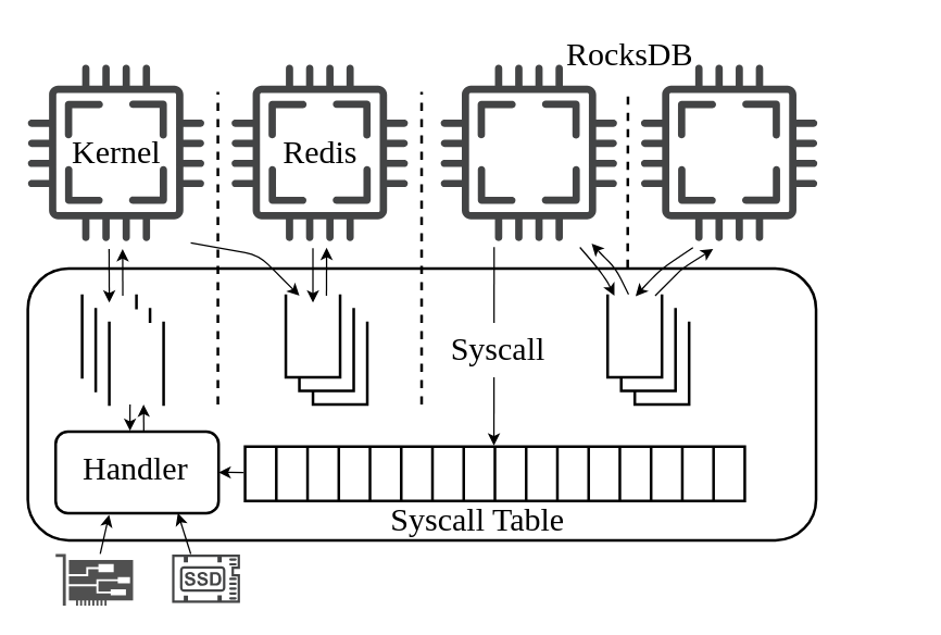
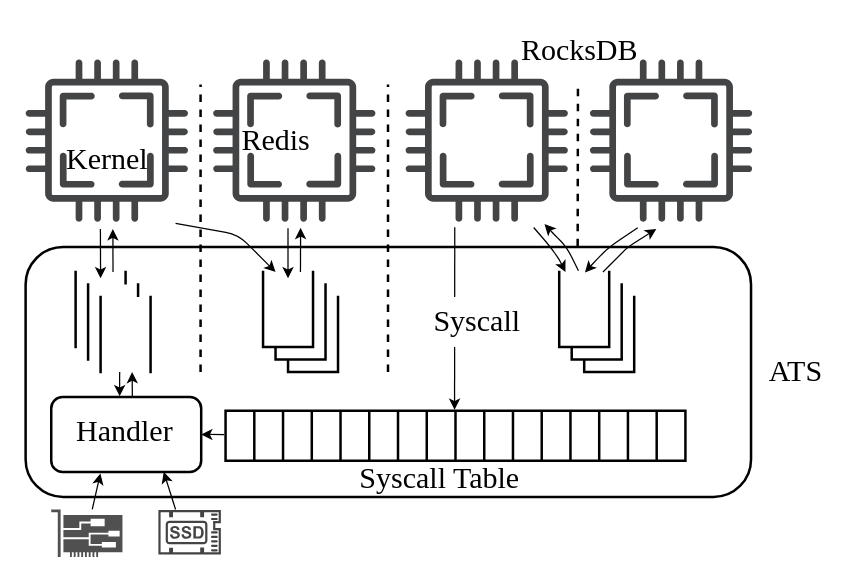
  <mxCell id="0" />
  <mxCell id="1" parent="0" />
  <mxCell id="2" value="" style="rounded=1;whiteSpace=wrap;html=1;strokeWidth=2;" parent="1" vertex="1"><mxGeometry x="20" y="197" width="580.5" height="200" as="geometry" /></mxCell>
  <mxCell id="3" value="" style="endArrow=none;dashed=1;html=1;strokeWidth=2;rounded=1;" parent="1" edge="1"><mxGeometry width="50" height="50" relative="1" as="geometry"><mxPoint x="160" y="297" as="sourcePoint" /><mxPoint x="160" y="67" as="targetPoint" /></mxGeometry></mxCell>
  <mxCell id="4" value="" style="endArrow=none;dashed=1;html=1;strokeWidth=2;rounded=1;" parent="1" edge="1"><mxGeometry width="50" height="50" relative="1" as="geometry"><mxPoint x="310" y="297" as="sourcePoint" /><mxPoint x="310" y="67" as="targetPoint" /></mxGeometry></mxCell>
  <mxCell id="5" value="" style="group;rotation=-180;" parent="1" vertex="1" connectable="0"><mxGeometry x="210" y="217" width="60" height="80" as="geometry" /></mxCell>
  <mxCell id="6" value="" style="shape=partialRectangle;whiteSpace=wrap;html=1;bottom=1;right=1;left=1;top=0;fillColor=default;routingCenterX=-0.5;rounded=1;strokeWidth=2;fontFamily=Times New Roman;fontSize=48;rotation=-360;container=0;" parent="5" vertex="1"><mxGeometry x="20" y="20" width="40" height="60" as="geometry" /></mxCell>
  <mxCell id="7" value="" style="shape=partialRectangle;whiteSpace=wrap;html=1;bottom=1;right=1;left=1;top=0;fillColor=default;routingCenterX=-0.5;rounded=1;strokeWidth=2;fontFamily=Times New Roman;fontSize=48;rotation=-360;container=0;" parent="5" vertex="1"><mxGeometry x="10" y="10" width="40" height="60" as="geometry" /></mxCell>
  <mxCell id="8" value="" style="shape=partialRectangle;whiteSpace=wrap;html=1;bottom=1;right=1;left=1;top=0;fillColor=default;routingCenterX=-0.5;rounded=1;strokeWidth=2;fontFamily=Times New Roman;fontSize=48;rotation=-360;container=0;" parent="5" vertex="1"><mxGeometry width="40" height="60" as="geometry" /></mxCell>
  <mxCell id="9" value="" style="group;rotation=-180;" parent="1" vertex="1" connectable="0"><mxGeometry x="447" y="217" width="60" height="80" as="geometry" /></mxCell>
  <mxCell id="10" value="" style="shape=partialRectangle;whiteSpace=wrap;html=1;bottom=1;right=1;left=1;top=0;fillColor=default;routingCenterX=-0.5;rounded=1;strokeWidth=2;fontFamily=Times New Roman;fontSize=48;rotation=-360;container=0;" parent="9" vertex="1"><mxGeometry x="20" y="20" width="40" height="60" as="geometry" /></mxCell>
  <mxCell id="11" value="" style="shape=partialRectangle;whiteSpace=wrap;html=1;bottom=1;right=1;left=1;top=0;fillColor=default;routingCenterX=-0.5;rounded=1;strokeWidth=2;fontFamily=Times New Roman;fontSize=48;rotation=-360;container=0;" parent="9" vertex="1"><mxGeometry x="10" y="10" width="40" height="60" as="geometry" /></mxCell>
  <mxCell id="12" value="" style="shape=partialRectangle;whiteSpace=wrap;html=1;bottom=1;right=1;left=1;top=0;fillColor=default;routingCenterX=-0.5;rounded=1;strokeWidth=2;fontFamily=Times New Roman;fontSize=48;rotation=-360;container=0;" parent="9" vertex="1"><mxGeometry width="40" height="60" as="geometry" /></mxCell>
  <mxCell id="13" value="" style="endArrow=none;dashed=1;html=1;strokeWidth=2;rounded=1;exitX=0.761;exitY=-0.003;exitDx=0;exitDy=0;exitPerimeter=0;" parent="1" source="2" edge="1"><mxGeometry width="50" height="50" relative="1" as="geometry"><mxPoint x="462" y="187" as="sourcePoint" /><mxPoint x="462" y="67" as="targetPoint" /></mxGeometry></mxCell>
  <mxCell id="14" value="&lt;font face=&quot;Times New Roman&quot; style=&quot;font-size: 24px;&quot;&gt;RocksDB&lt;/font&gt;" style="text;html=1;align=center;verticalAlign=middle;resizable=0;points=[];autosize=1;strokeColor=none;fillColor=none;" parent="1" vertex="1"><mxGeometry x="403" y="20" width="120" height="40" as="geometry" /></mxCell>
  <mxCell id="15" value="" style="shape=table;html=1;whiteSpace=wrap;startSize=0;container=1;collapsible=0;childLayout=tableLayout;fontFamily=Times New Roman;fontSize=48;strokeWidth=2;fillColor=#FFFFFF;" parent="1" vertex="1"><mxGeometry x="180" y="328" width="368" height="40" as="geometry" /></mxCell>
  <mxCell id="16" value="" style="shape=tableRow;horizontal=0;startSize=0;swimlaneHead=0;swimlaneBody=0;top=0;left=0;bottom=0;right=0;collapsible=0;dropTarget=0;fillColor=none;points=[[0,0.5],[1,0.5]];portConstraint=eastwest;fontFamily=Times New Roman;fontSize=48;" parent="15" vertex="1"><mxGeometry width="368" height="40" as="geometry" /></mxCell>
  <mxCell id="17" value="" style="shape=partialRectangle;html=1;whiteSpace=wrap;connectable=0;fillColor=none;top=0;left=0;bottom=0;right=0;overflow=hidden;fontFamily=Times New Roman;fontSize=48;" parent="16" vertex="1"><mxGeometry width="23" height="40" as="geometry"><mxRectangle width="23" height="40" as="alternateBounds" /></mxGeometry></mxCell>
  <mxCell id="18" style="shape=partialRectangle;html=1;whiteSpace=wrap;connectable=0;fillColor=none;top=0;left=0;bottom=0;right=0;overflow=hidden;fontFamily=Times New Roman;fontSize=48;" parent="16" vertex="1"><mxGeometry x="23" width="23" height="40" as="geometry"><mxRectangle width="23" height="40" as="alternateBounds" /></mxGeometry></mxCell>
  <mxCell id="19" style="shape=partialRectangle;html=1;whiteSpace=wrap;connectable=0;fillColor=none;top=0;left=0;bottom=0;right=0;overflow=hidden;fontFamily=Times New Roman;fontSize=48;" parent="16" vertex="1"><mxGeometry x="46" width="23" height="40" as="geometry"><mxRectangle width="23" height="40" as="alternateBounds" /></mxGeometry></mxCell>
  <mxCell id="20" style="shape=partialRectangle;html=1;whiteSpace=wrap;connectable=0;fillColor=none;top=0;left=0;bottom=0;right=0;overflow=hidden;fontFamily=Times New Roman;fontSize=48;" parent="16" vertex="1"><mxGeometry x="69" width="23" height="40" as="geometry"><mxRectangle width="23" height="40" as="alternateBounds" /></mxGeometry></mxCell>
  <mxCell id="21" style="shape=partialRectangle;html=1;whiteSpace=wrap;connectable=0;fillColor=none;top=0;left=0;bottom=0;right=0;overflow=hidden;fontFamily=Times New Roman;fontSize=48;" parent="16" vertex="1"><mxGeometry x="92" width="23" height="40" as="geometry"><mxRectangle width="23" height="40" as="alternateBounds" /></mxGeometry></mxCell>
  <mxCell id="22" style="shape=partialRectangle;html=1;whiteSpace=wrap;connectable=0;fillColor=none;top=0;left=0;bottom=0;right=0;overflow=hidden;fontFamily=Times New Roman;fontSize=48;" parent="16" vertex="1"><mxGeometry x="115" width="23" height="40" as="geometry"><mxRectangle width="23" height="40" as="alternateBounds" /></mxGeometry></mxCell>
  <mxCell id="23" style="shape=partialRectangle;html=1;whiteSpace=wrap;connectable=0;fillColor=none;top=0;left=0;bottom=0;right=0;overflow=hidden;fontFamily=Times New Roman;fontSize=48;" parent="16" vertex="1"><mxGeometry x="138" width="23" height="40" as="geometry"><mxRectangle width="23" height="40" as="alternateBounds" /></mxGeometry></mxCell>
  <mxCell id="24" style="shape=partialRectangle;html=1;whiteSpace=wrap;connectable=0;fillColor=none;top=0;left=0;bottom=0;right=0;overflow=hidden;fontFamily=Times New Roman;fontSize=48;" parent="16" vertex="1"><mxGeometry x="161" width="23" height="40" as="geometry"><mxRectangle width="23" height="40" as="alternateBounds" /></mxGeometry></mxCell>
  <mxCell id="25" style="shape=partialRectangle;html=1;whiteSpace=wrap;connectable=0;fillColor=none;top=0;left=0;bottom=0;right=0;overflow=hidden;fontFamily=Times New Roman;fontSize=48;" parent="16" vertex="1"><mxGeometry x="184" width="23" height="40" as="geometry"><mxRectangle width="23" height="40" as="alternateBounds" /></mxGeometry></mxCell>
  <mxCell id="26" style="shape=partialRectangle;html=1;whiteSpace=wrap;connectable=0;fillColor=none;top=0;left=0;bottom=0;right=0;overflow=hidden;fontFamily=Times New Roman;fontSize=48;" parent="16" vertex="1"><mxGeometry x="207" width="23" height="40" as="geometry"><mxRectangle width="23" height="40" as="alternateBounds" /></mxGeometry></mxCell>
  <mxCell id="27" style="shape=partialRectangle;html=1;whiteSpace=wrap;connectable=0;fillColor=none;top=0;left=0;bottom=0;right=0;overflow=hidden;fontFamily=Times New Roman;fontSize=48;" parent="16" vertex="1"><mxGeometry x="230" width="23" height="40" as="geometry"><mxRectangle width="23" height="40" as="alternateBounds" /></mxGeometry></mxCell>
  <mxCell id="28" style="shape=partialRectangle;html=1;whiteSpace=wrap;connectable=0;fillColor=none;top=0;left=0;bottom=0;right=0;overflow=hidden;fontFamily=Times New Roman;fontSize=48;" parent="16" vertex="1"><mxGeometry x="253" width="23" height="40" as="geometry"><mxRectangle width="23" height="40" as="alternateBounds" /></mxGeometry></mxCell>
  <mxCell id="29" style="shape=partialRectangle;html=1;whiteSpace=wrap;connectable=0;fillColor=none;top=0;left=0;bottom=0;right=0;overflow=hidden;fontFamily=Times New Roman;fontSize=48;" parent="16" vertex="1"><mxGeometry x="276" width="23" height="40" as="geometry"><mxRectangle width="23" height="40" as="alternateBounds" /></mxGeometry></mxCell>
  <mxCell id="30" style="shape=partialRectangle;html=1;whiteSpace=wrap;connectable=0;fillColor=none;top=0;left=0;bottom=0;right=0;overflow=hidden;fontFamily=Times New Roman;fontSize=48;" parent="16" vertex="1"><mxGeometry x="299" width="23" height="40" as="geometry"><mxRectangle width="23" height="40" as="alternateBounds" /></mxGeometry></mxCell>
  <mxCell id="31" style="shape=partialRectangle;html=1;whiteSpace=wrap;connectable=0;fillColor=none;top=0;left=0;bottom=0;right=0;overflow=hidden;fontFamily=Times New Roman;fontSize=48;" parent="16" vertex="1"><mxGeometry x="322" width="23" height="40" as="geometry"><mxRectangle width="23" height="40" as="alternateBounds" /></mxGeometry></mxCell>
  <mxCell id="32" style="shape=partialRectangle;html=1;whiteSpace=wrap;connectable=0;fillColor=none;top=0;left=0;bottom=0;right=0;overflow=hidden;fontFamily=Times New Roman;fontSize=48;" parent="16" vertex="1"><mxGeometry x="345" width="23" height="40" as="geometry"><mxRectangle width="23" height="40" as="alternateBounds" /></mxGeometry></mxCell>
  <mxCell id="33" value="" style="group" parent="1" vertex="1" connectable="0"><mxGeometry x="60" y="217" width="60" height="80" as="geometry" /></mxCell>
  <mxCell id="34" value="" style="shape=partialRectangle;whiteSpace=wrap;html=1;bottom=0;top=0;fillColor=default;strokeWidth=2;" parent="33" vertex="1"><mxGeometry width="40" height="60" as="geometry" /></mxCell>
  <mxCell id="35" value="" style="shape=partialRectangle;whiteSpace=wrap;html=1;bottom=0;top=0;fillColor=default;strokeWidth=2;" parent="33" vertex="1"><mxGeometry x="10" y="10" width="40" height="60" as="geometry" /></mxCell>
  <mxCell id="36" value="" style="shape=partialRectangle;whiteSpace=wrap;html=1;bottom=0;top=0;fillColor=default;strokeWidth=2;" parent="33" vertex="1"><mxGeometry x="20" y="20" width="40" height="60" as="geometry" /></mxCell>
  <mxCell id="37" value="" style="sketch=0;pointerEvents=1;shadow=0;dashed=0;html=1;strokeColor=none;fillColor=#505050;labelPosition=center;verticalLabelPosition=bottom;verticalAlign=top;outlineConnect=0;align=center;shape=mxgraph.office.devices.nic;strokeWidth=2;" parent="1" vertex="1"><mxGeometry x="40.5" y="407" width="57" height="38" as="geometry" /></mxCell>
  <mxCell id="38" value="" style="sketch=0;pointerEvents=1;shadow=0;dashed=0;html=1;strokeColor=none;fillColor=#434445;aspect=fixed;labelPosition=center;verticalLabelPosition=bottom;verticalAlign=top;align=center;outlineConnect=0;shape=mxgraph.vvd.ssd;strokeWidth=2;" parent="1" vertex="1"><mxGeometry x="126.25" y="407.5" width="50" height="35.5" as="geometry" /></mxCell>
  <mxCell id="39" value="" style="endArrow=classic;html=1;strokeWidth=1;entryX=0.367;entryY=1.017;entryDx=0;entryDy=0;entryPerimeter=0;" parent="1" edge="1"><mxGeometry width="50" height="50" relative="1" as="geometry"><mxPoint x="482" y="217" as="sourcePoint" /><mxPoint x="524.737" y="182.601" as="targetPoint" /><Array as="points"><mxPoint x="492" y="207" /><mxPoint x="502" y="197" /></Array></mxGeometry></mxCell>
  <mxCell id="40" value="" style="endArrow=classic;html=1;strokeWidth=1;entryX=0.59;entryY=0.005;entryDx=0;entryDy=0;entryPerimeter=0;exitX=0.233;exitY=1.007;exitDx=0;exitDy=0;exitPerimeter=0;" parent="1" edge="1"><mxGeometry width="50" height="50" relative="1" as="geometry"><mxPoint x="509.863" y="181.571" as="sourcePoint" /><mxPoint x="467.6" y="217.3" as="targetPoint" /><Array as="points"><mxPoint x="487" y="197" /><mxPoint x="477" y="207" /></Array></mxGeometry></mxCell>
  <mxCell id="41" value="" style="endArrow=classic;html=1;strokeWidth=1;exitX=0.87;exitY=1.005;exitDx=0;exitDy=0;exitPerimeter=0;" parent="1" target="12" edge="1"><mxGeometry width="50" height="50" relative="1" as="geometry"><mxPoint x="426.57" y="181.365" as="sourcePoint" /><mxPoint x="450" y="217" as="targetPoint" /><Array as="points"><mxPoint x="440" y="197" /><mxPoint x="447" y="207" /></Array></mxGeometry></mxCell>
  <mxCell id="42" value="" style="endArrow=classic;html=1;strokeWidth=1;exitX=0.31;exitY=-0.018;exitDx=0;exitDy=0;exitPerimeter=0;entryX=0.948;entryY=0.979;entryDx=0;entryDy=0;entryPerimeter=0;" parent="1" edge="1"><mxGeometry width="50" height="50" relative="1" as="geometry"><mxPoint x="462.4" y="215.92" as="sourcePoint" /><mxPoint x="435.228" y="178.687" as="targetPoint" /><Array as="points"><mxPoint x="453" y="197" /><mxPoint x="443" y="187" /></Array></mxGeometry></mxCell>
  <mxCell id="43" value="" style="endArrow=classic;html=1;strokeWidth=1;entryX=0.541;entryY=1.008;entryDx=0;entryDy=0;entryPerimeter=0;" parent="1" edge="1"><mxGeometry width="50" height="50" relative="1" as="geometry"><mxPoint x="239.94" y="217" as="sourcePoint" /><mxPoint x="240.051" y="181.674" as="targetPoint" /></mxGeometry></mxCell>
  <mxCell id="44" value="" style="endArrow=classic;html=1;strokeWidth=1;entryX=0.5;entryY=0;entryDx=0;entryDy=0;exitX=0.45;exitY=1.011;exitDx=0;exitDy=0;exitPerimeter=0;" parent="1" edge="1"><mxGeometry width="50" height="50" relative="1" as="geometry"><mxPoint x="229.95" y="181.983" as="sourcePoint" /><mxPoint x="230" y="222" as="targetPoint" /></mxGeometry></mxCell>
  <mxCell id="45" value="" style="endArrow=classic;html=1;strokeWidth=1;entryX=0.539;entryY=1.008;entryDx=0;entryDy=0;entryPerimeter=0;" parent="1" edge="1"><mxGeometry width="50" height="50" relative="1" as="geometry"><mxPoint x="89.94" y="217" as="sourcePoint" /><mxPoint x="89.829" y="182.674" as="targetPoint" /></mxGeometry></mxCell>
  <mxCell id="46" value="" style="endArrow=classic;html=1;strokeWidth=1;entryX=0.5;entryY=0;entryDx=0;entryDy=0;exitX=0.449;exitY=1.007;exitDx=0;exitDy=0;exitPerimeter=0;" parent="1" edge="1"><mxGeometry width="50" height="50" relative="1" as="geometry"><mxPoint x="79.839" y="182.571" as="sourcePoint" /><mxPoint x="80" y="222" as="targetPoint" /></mxGeometry></mxCell>
  <mxCell id="47" value="" style="endArrow=classic;html=1;strokeWidth=1;entryX=0.539;entryY=1.008;entryDx=0;entryDy=0;entryPerimeter=0;exitX=0.541;exitY=0.003;exitDx=0;exitDy=0;exitPerimeter=0;" parent="1" source="49" edge="1"><mxGeometry width="50" height="50" relative="1" as="geometry"><mxPoint x="105.36" y="331.43" as="sourcePoint" /><mxPoint x="105.249" y="297.104" as="targetPoint" /></mxGeometry></mxCell>
  <mxCell id="48" value="" style="endArrow=classic;html=1;strokeWidth=1;entryX=0.456;entryY=-0.01;entryDx=0;entryDy=0;exitX=0.449;exitY=1.007;exitDx=0;exitDy=0;exitPerimeter=0;entryPerimeter=0;" parent="1" target="49" edge="1"><mxGeometry width="50" height="50" relative="1" as="geometry"><mxPoint x="95.259" y="297.001" as="sourcePoint" /><mxPoint x="95.42" y="336.43" as="targetPoint" /></mxGeometry></mxCell>
  <mxCell id="49" value="" style="rounded=1;whiteSpace=wrap;html=1;strokeWidth=2;fillColor=default;" parent="1" vertex="1"><mxGeometry x="40.5" y="317" width="120" height="60" as="geometry" /></mxCell>
  <mxCell id="50" value="&lt;font face=&quot;Times New Roman&quot; style=&quot;font-size: 24px;&quot;&gt;Handler&lt;br&gt;&lt;/font&gt;" style="text;html=1;align=center;verticalAlign=middle;resizable=0;points=[];autosize=1;strokeColor=none;fillColor=none;" parent="1" vertex="1"><mxGeometry x="48.5" y="325" width="100" height="40" as="geometry" /></mxCell>
  <mxCell id="51" value="" style="endArrow=classic;html=1;strokeWidth=1;entryX=0.328;entryY=1.02;entryDx=0;entryDy=0;entryPerimeter=0;" parent="1" source="37" target="49" edge="1"><mxGeometry width="50" height="50" relative="1" as="geometry"><mxPoint x="70" y="399.5" as="sourcePoint" /><mxPoint x="120" y="349.5" as="targetPoint" /></mxGeometry></mxCell>
  <mxCell id="52" value="" style="endArrow=classic;html=1;strokeWidth=1;entryX=0.75;entryY=1;entryDx=0;entryDy=0;" parent="1" target="49" edge="1"><mxGeometry width="50" height="50" relative="1" as="geometry"><mxPoint x="140" y="407" as="sourcePoint" /><mxPoint x="160.496" y="377" as="targetPoint" /></mxGeometry></mxCell>
  <mxCell id="53" value="" style="endArrow=classic;html=1;strokeWidth=1;strokeColor=#000000;" parent="1" edge="1"><mxGeometry width="50" height="50" relative="1" as="geometry"><mxPoint x="140" y="178" as="sourcePoint" /><mxPoint x="220" y="217" as="targetPoint" /><Array as="points"><mxPoint x="190" y="187" /></Array></mxGeometry></mxCell>
  <mxCell id="54" value="&lt;font face=&quot;Times New Roman&quot; style=&quot;font-size: 24px;&quot;&gt;Syscall Table&lt;/font&gt;" style="text;html=1;align=center;verticalAlign=middle;resizable=0;points=[];autosize=1;strokeColor=none;fillColor=none;" parent="1" vertex="1"><mxGeometry x="275.5" y="362" width="150" height="40" as="geometry" /></mxCell>
  <mxCell id="55" value="" style="endArrow=classic;html=1;strokeColor=#000000;entryX=0.498;entryY=-0.018;entryDx=0;entryDy=0;entryPerimeter=0;exitX=0.301;exitY=1.004;exitDx=0;exitDy=0;exitPerimeter=0;" parent="1" target="16" edge="1"><mxGeometry width="50" height="50" relative="1" as="geometry"><mxPoint x="363.411" y="181.262" as="sourcePoint" /><mxPoint x="406.5" y="197" as="targetPoint" /></mxGeometry></mxCell>
- <mxCell id="56" value="&lt;font face=&quot;Times New Roman&quot; style=&quot;font-size: 24px;&quot;&gt;Syscall&lt;/font&gt;" style="text;html=1;align=center;verticalAlign=middle;resizable=0;points=[];autosize=1;strokeColor=none;fillColor=default;" parent="1" vertex="1"><mxGeometry x="320.5" y="237" width="90" height="40" as="geometry" /></mxCell>
+ <mxCell id="56" value="&lt;font face=&quot;Times New Roman&quot; style=&quot;font-size: 24px;&quot;&gt;Syscall&lt;/font&gt;" style="text;html=1;align=center;verticalAlign=middle;resizable=0;points=[];autosize=1;strokeColor=none;fillColor=default;" parent="1" vertex="1"><mxGeometry x="335.5" y="237" width="90" height="40" as="geometry" /></mxCell>
  <mxCell id="57" value="" style="endArrow=classic;html=1;strokeWidth=1;entryX=1;entryY=0.5;entryDx=0;entryDy=0;exitX=-0.003;exitY=0.476;exitDx=0;exitDy=0;exitPerimeter=0;" parent="1" source="16" target="49" edge="1"><mxGeometry width="50" height="50" relative="1" as="geometry"><mxPoint x="170" y="368" as="sourcePoint" /><mxPoint x="160.5" y="338" as="targetPoint" /></mxGeometry></mxCell>
+ <mxCell id="58" value="&lt;font face=&quot;Times New Roman&quot; style=&quot;font-size: 24px;&quot;&gt;ATS&lt;/font&gt;" style="text;html=1;align=center;verticalAlign=middle;resizable=0;points=[];autosize=1;strokeColor=none;fillColor=none;" vertex="1" parent="1"><mxGeometry x="600.5" y="277" width="70" height="40" as="geometry" /></mxCell>
  <mxCell id="59" value="" style="group" vertex="1" connectable="0" parent="1"><mxGeometry x="20" y="47" width="130" height="130" as="geometry" /></mxCell>
  <mxCell id="60" value="" style="sketch=0;pointerEvents=1;shadow=0;dashed=0;html=1;strokeColor=none;fillColor=#434445;aspect=fixed;labelPosition=center;verticalLabelPosition=bottom;verticalAlign=top;align=center;outlineConnect=0;shape=mxgraph.vvd.cpu;" vertex="1" parent="59"><mxGeometry width="130" height="130" as="geometry" /></mxCell>
- <mxCell id="61" value="&lt;font face=&quot;Times New Roman&quot; style=&quot;font-size: 24px;&quot;&gt;Kernel&lt;/font&gt;" style="text;html=1;align=center;verticalAlign=middle;resizable=0;points=[];autosize=1;strokeColor=none;fillColor=none;" vertex="1" parent="59"><mxGeometry x="20" y="45" width="90" height="40" as="geometry" /></mxCell>
+ <mxCell id="61" value="&lt;font face=&quot;Times New Roman&quot; style=&quot;font-size: 24px;&quot;&gt;Kernel&lt;/font&gt;" style="text;html=1;align=center;verticalAlign=middle;resizable=0;points=[];autosize=1;strokeColor=none;fillColor=none;" vertex="1" parent="59"><mxGeometry x="20" y="60" width="90" height="40" as="geometry" /></mxCell>
  <mxCell id="62" value="" style="group" vertex="1" connectable="0" parent="1"><mxGeometry x="170" y="47" width="130" height="130" as="geometry" /></mxCell>
  <mxCell id="63" value="" style="sketch=0;pointerEvents=1;shadow=0;dashed=0;html=1;strokeColor=none;fillColor=#434445;aspect=fixed;labelPosition=center;verticalLabelPosition=bottom;verticalAlign=top;align=center;outlineConnect=0;shape=mxgraph.vvd.cpu;" vertex="1" parent="62"><mxGeometry width="130" height="130" as="geometry" /></mxCell>
- <mxCell id="64" value="&lt;font face=&quot;Times New Roman&quot; style=&quot;font-size: 24px;&quot;&gt;Redis&lt;/font&gt;" style="text;html=1;align=center;verticalAlign=middle;resizable=0;points=[];autosize=1;strokeColor=none;fillColor=none;" vertex="1" parent="62"><mxGeometry x="25" y="45" width="80" height="40" as="geometry" /></mxCell>
+ <mxCell id="64" value="&lt;font face=&quot;Times New Roman&quot; style=&quot;font-size: 24px;&quot;&gt;Redis&lt;/font&gt;" style="text;html=1;align=center;verticalAlign=middle;resizable=0;points=[];autosize=1;strokeColor=none;fillColor=none;" vertex="1" parent="62"><mxGeometry x="10" y="45" width="80" height="40" as="geometry" /></mxCell>
  <mxCell id="65" value="" style="group" vertex="1" connectable="0" parent="1"><mxGeometry x="324" y="47" width="130" height="130" as="geometry" /></mxCell>
  <mxCell id="66" value="" style="sketch=0;pointerEvents=1;shadow=0;dashed=0;html=1;strokeColor=none;fillColor=#434445;aspect=fixed;labelPosition=center;verticalLabelPosition=bottom;verticalAlign=top;align=center;outlineConnect=0;shape=mxgraph.vvd.cpu;" vertex="1" parent="65"><mxGeometry width="130" height="130" as="geometry" /></mxCell>
  <mxCell id="67" value="" style="group;strokeColor=none;allowArrows=1;dropTarget=1;comic=0;" vertex="1" connectable="0" parent="1"><mxGeometry x="471.5" y="47" width="130" height="130" as="geometry" /></mxCell>
  <mxCell id="68" value="" style="sketch=0;pointerEvents=1;shadow=0;dashed=0;html=1;strokeColor=none;fillColor=#434445;aspect=fixed;labelPosition=center;verticalLabelPosition=bottom;verticalAlign=top;align=center;outlineConnect=0;shape=mxgraph.vvd.cpu;" vertex="1" parent="67"><mxGeometry width="130" height="130" as="geometry" /></mxCell>
